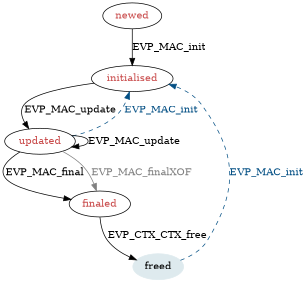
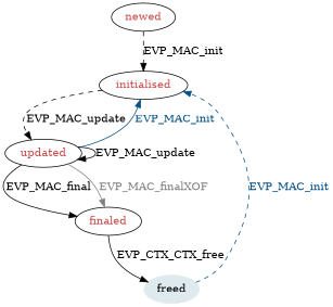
  digraph {
    node [fontcolor="#c94c4c"]
    newed [style=solid]
    initialised
    updated
    finaled
    n5 [color="#deeaee" label=freed style=filled fontcolor=""]
-   newed -> initialised [label=EVP_MAC_init]
-   initialised -> updated [label=EVP_MAC_update]
-   updated -> initialised [color="#034f84" fontcolor="#034f84" label=EVP_MAC_init style=dashed]
+   newed -> initialised [label=EVP_MAC_init style=dashed]
+   initialised -> updated [label=EVP_MAC_update style=dashed]
+   updated -> initialised [color="#034f84" fontcolor="#034f84" label=EVP_MAC_init style=solid]
    updated -> updated [label=EVP_MAC_update]
    updated -> finaled [label=EVP_MAC_final]
    updated -> finaled [color="#808080" fontcolor="#808080" label=EVP_MAC_finalXOF]
    finaled -> n5 [label=EVP_CTX_CTX_free]
    n5 -> initialised [color="#034f84" fontcolor="#034f84" label=EVP_MAC_init style=dashed]
  }
